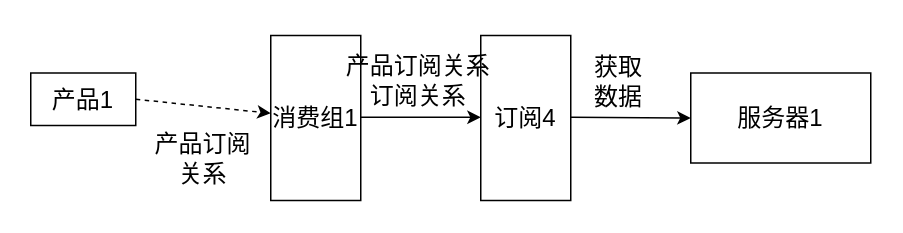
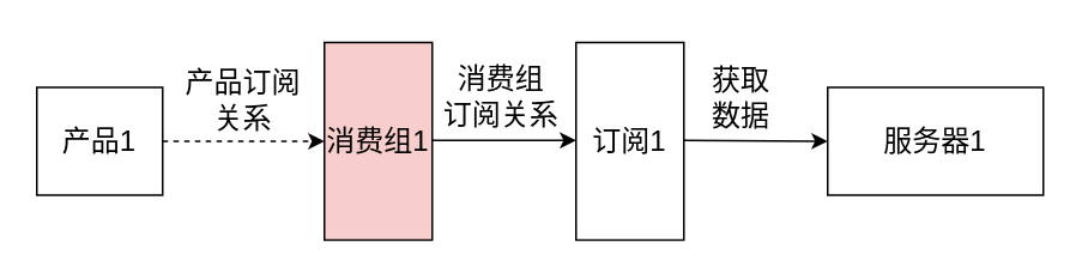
  <mxCell id="0" />
  <mxCell id="1" parent="0" />
- <mxCell id="2" value="&lt;font style=&quot;font-size: 16px;&quot;&gt;产品1&lt;/font&gt;" style="rounded=0;whiteSpace=wrap;html=1;" vertex="1" parent="1"><mxGeometry x="20" y="48" width="70" height="35" as="geometry" /></mxCell>
- <mxCell id="3" value="&lt;font style=&quot;font-size: 16px;&quot;&gt;消费组1&lt;/font&gt;" style="rounded=0;whiteSpace=wrap;html=1;" vertex="1" parent="1"><mxGeometry x="180" y="23" width="60" height="110" as="geometry" /></mxCell>
- <mxCell id="4" value="&lt;font style=&quot;font-size: 16px;&quot;&gt;订阅4&lt;/font&gt;" style="rounded=0;whiteSpace=wrap;html=1;" vertex="1" parent="1"><mxGeometry x="320" y="23" width="60" height="110" as="geometry" /></mxCell>
+ <mxCell id="2" value="&lt;font style=&quot;font-size: 16px;&quot;&gt;产品1&lt;/font&gt;" style="rounded=0;whiteSpace=wrap;html=1;" vertex="1" parent="1"><mxGeometry x="20" y="48" width="70" height="60" as="geometry" /></mxCell>
+ <mxCell id="3" value="&lt;font style=&quot;font-size: 16px;&quot;&gt;消费组1&lt;/font&gt;" style="rounded=0;whiteSpace=wrap;html=1;fillColor=#f8cecc;" vertex="1" parent="1"><mxGeometry x="180" y="23" width="60" height="110" as="geometry" /></mxCell>
+ <mxCell id="4" value="&lt;font style=&quot;font-size: 16px;&quot;&gt;订阅1&lt;/font&gt;" style="rounded=0;whiteSpace=wrap;html=1;" vertex="1" parent="1"><mxGeometry x="320" y="23" width="60" height="110" as="geometry" /></mxCell>
  <mxCell id="5" value="&lt;font style=&quot;font-size: 16px;&quot;&gt;服务器1&lt;/font&gt;" style="rounded=0;whiteSpace=wrap;html=1;" vertex="1" parent="1"><mxGeometry x="460" y="48" width="120" height="60" as="geometry" /></mxCell>
  <mxCell id="6" value="" style="endArrow=classic;html=1;rounded=0;exitX=1;exitY=0.5;exitDx=0;exitDy=0;dashed=1;" edge="1" parent="1" source="2" target="3"><mxGeometry width="50" height="50" relative="1" as="geometry"><mxPoint x="290" y="278" as="sourcePoint" /><mxPoint x="340" y="228" as="targetPoint" /></mxGeometry></mxCell>
- <mxCell id="7" value="&lt;font style=&quot;font-size: 16px;&quot;&gt;产品订阅关系&lt;/font&gt;" style="text;html=1;align=center;verticalAlign=middle;whiteSpace=wrap;rounded=0;" vertex="1" parent="1"><mxGeometry x="100" y="90" width="70" height="30" as="geometry" /></mxCell>
+ <mxCell id="7" value="&lt;font style=&quot;font-size: 16px;&quot;&gt;产品订阅关系&lt;/font&gt;" style="text;html=1;align=center;verticalAlign=middle;whiteSpace=wrap;rounded=0;" vertex="1" parent="1"><mxGeometry x="100" y="40" width="70" height="30" as="geometry" /></mxCell>
  <mxCell id="8" value="" style="endArrow=classic;html=1;rounded=0;" edge="1" parent="1"><mxGeometry width="50" height="50" relative="1" as="geometry"><mxPoint x="240" y="77.5" as="sourcePoint" /><mxPoint x="320" y="77.5" as="targetPoint" /></mxGeometry></mxCell>
  <mxCell id="9" value="" style="endArrow=classic;html=1;rounded=0;entryX=0;entryY=0.5;entryDx=0;entryDy=0;" edge="1" parent="1" target="5"><mxGeometry width="50" height="50" relative="1" as="geometry"><mxPoint x="380" y="77.5" as="sourcePoint" /><mxPoint x="440" y="78" as="targetPoint" /></mxGeometry></mxCell>
- <mxCell id="10" value="&lt;font style=&quot;font-size: 16px;&quot;&gt;产品订阅关系&lt;/font&gt;&lt;div&gt;&lt;font style=&quot;font-size: 16px;&quot;&gt;订阅关系&lt;/font&gt;&lt;/div&gt;" style="text;html=1;align=center;verticalAlign=middle;whiteSpace=wrap;rounded=0;" vertex="1" parent="1"><mxGeometry x="220" y="20" width="116.5" height="65" as="geometry" /></mxCell>
+ <mxCell id="10" value="&lt;font style=&quot;font-size: 16px;&quot;&gt;消费组&lt;/font&gt;&lt;div&gt;&lt;font style=&quot;font-size: 16px;&quot;&gt;订阅关系&lt;/font&gt;&lt;/div&gt;" style="text;html=1;align=center;verticalAlign=middle;whiteSpace=wrap;rounded=0;" vertex="1" parent="1"><mxGeometry x="220" y="20" width="116.5" height="65" as="geometry" /></mxCell>
  <mxCell id="11" value="&lt;font style=&quot;font-size: 16px;&quot;&gt;获取&lt;/font&gt;&lt;div&gt;&lt;font style=&quot;font-size: 16px;&quot;&gt;数据&lt;/font&gt;&lt;/div&gt;" style="text;html=1;align=center;verticalAlign=middle;whiteSpace=wrap;rounded=0;" vertex="1" parent="1"><mxGeometry x="382" y="38.5" width="60" height="30" as="geometry" /></mxCell>
